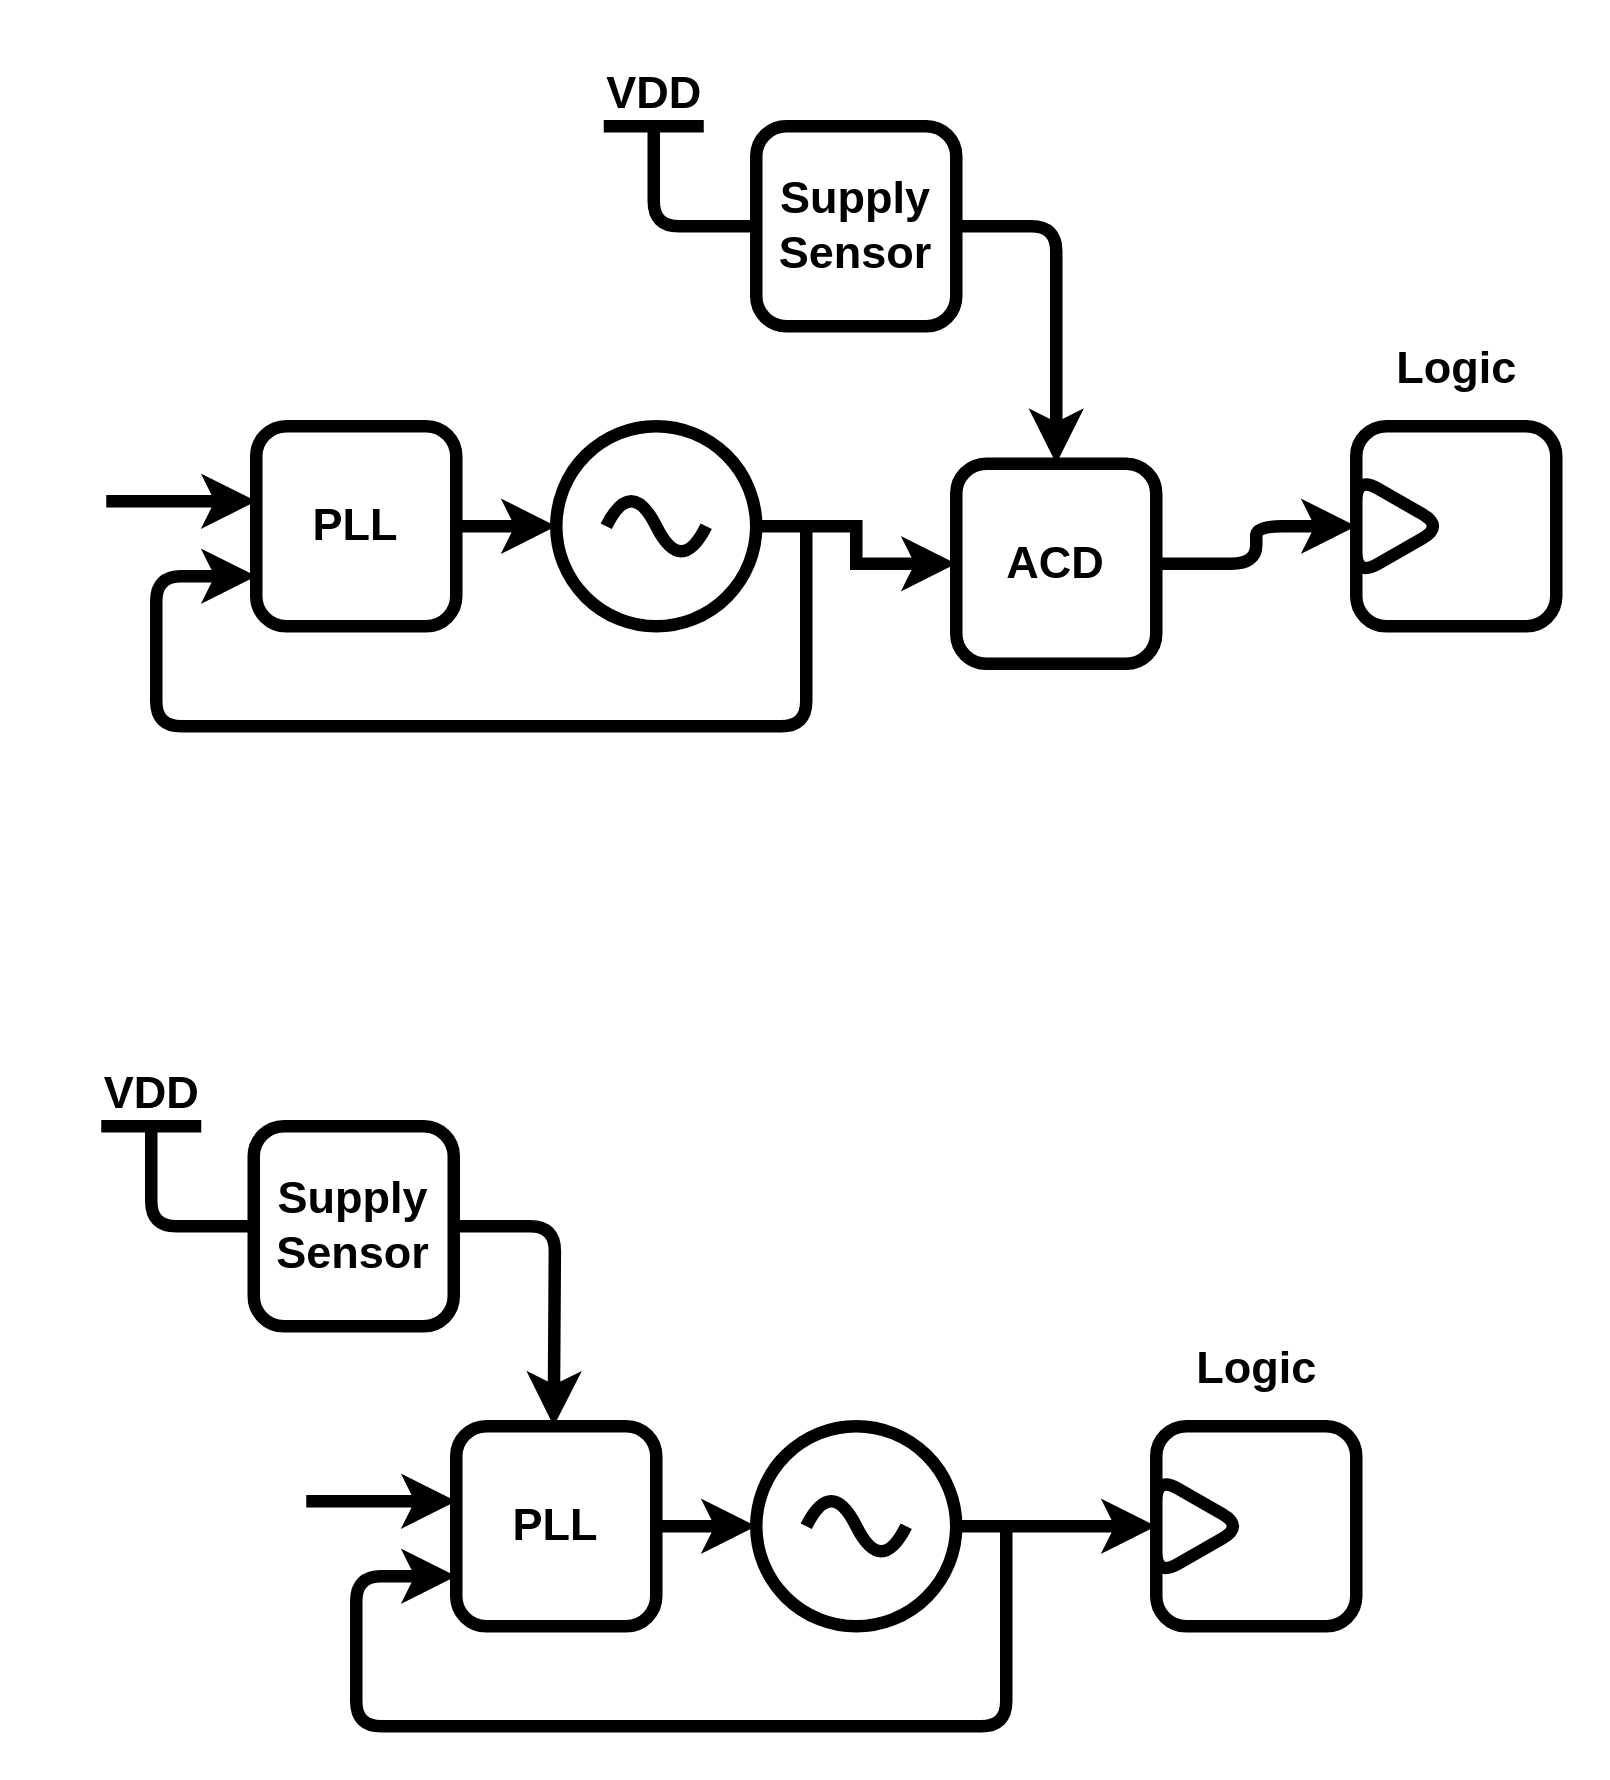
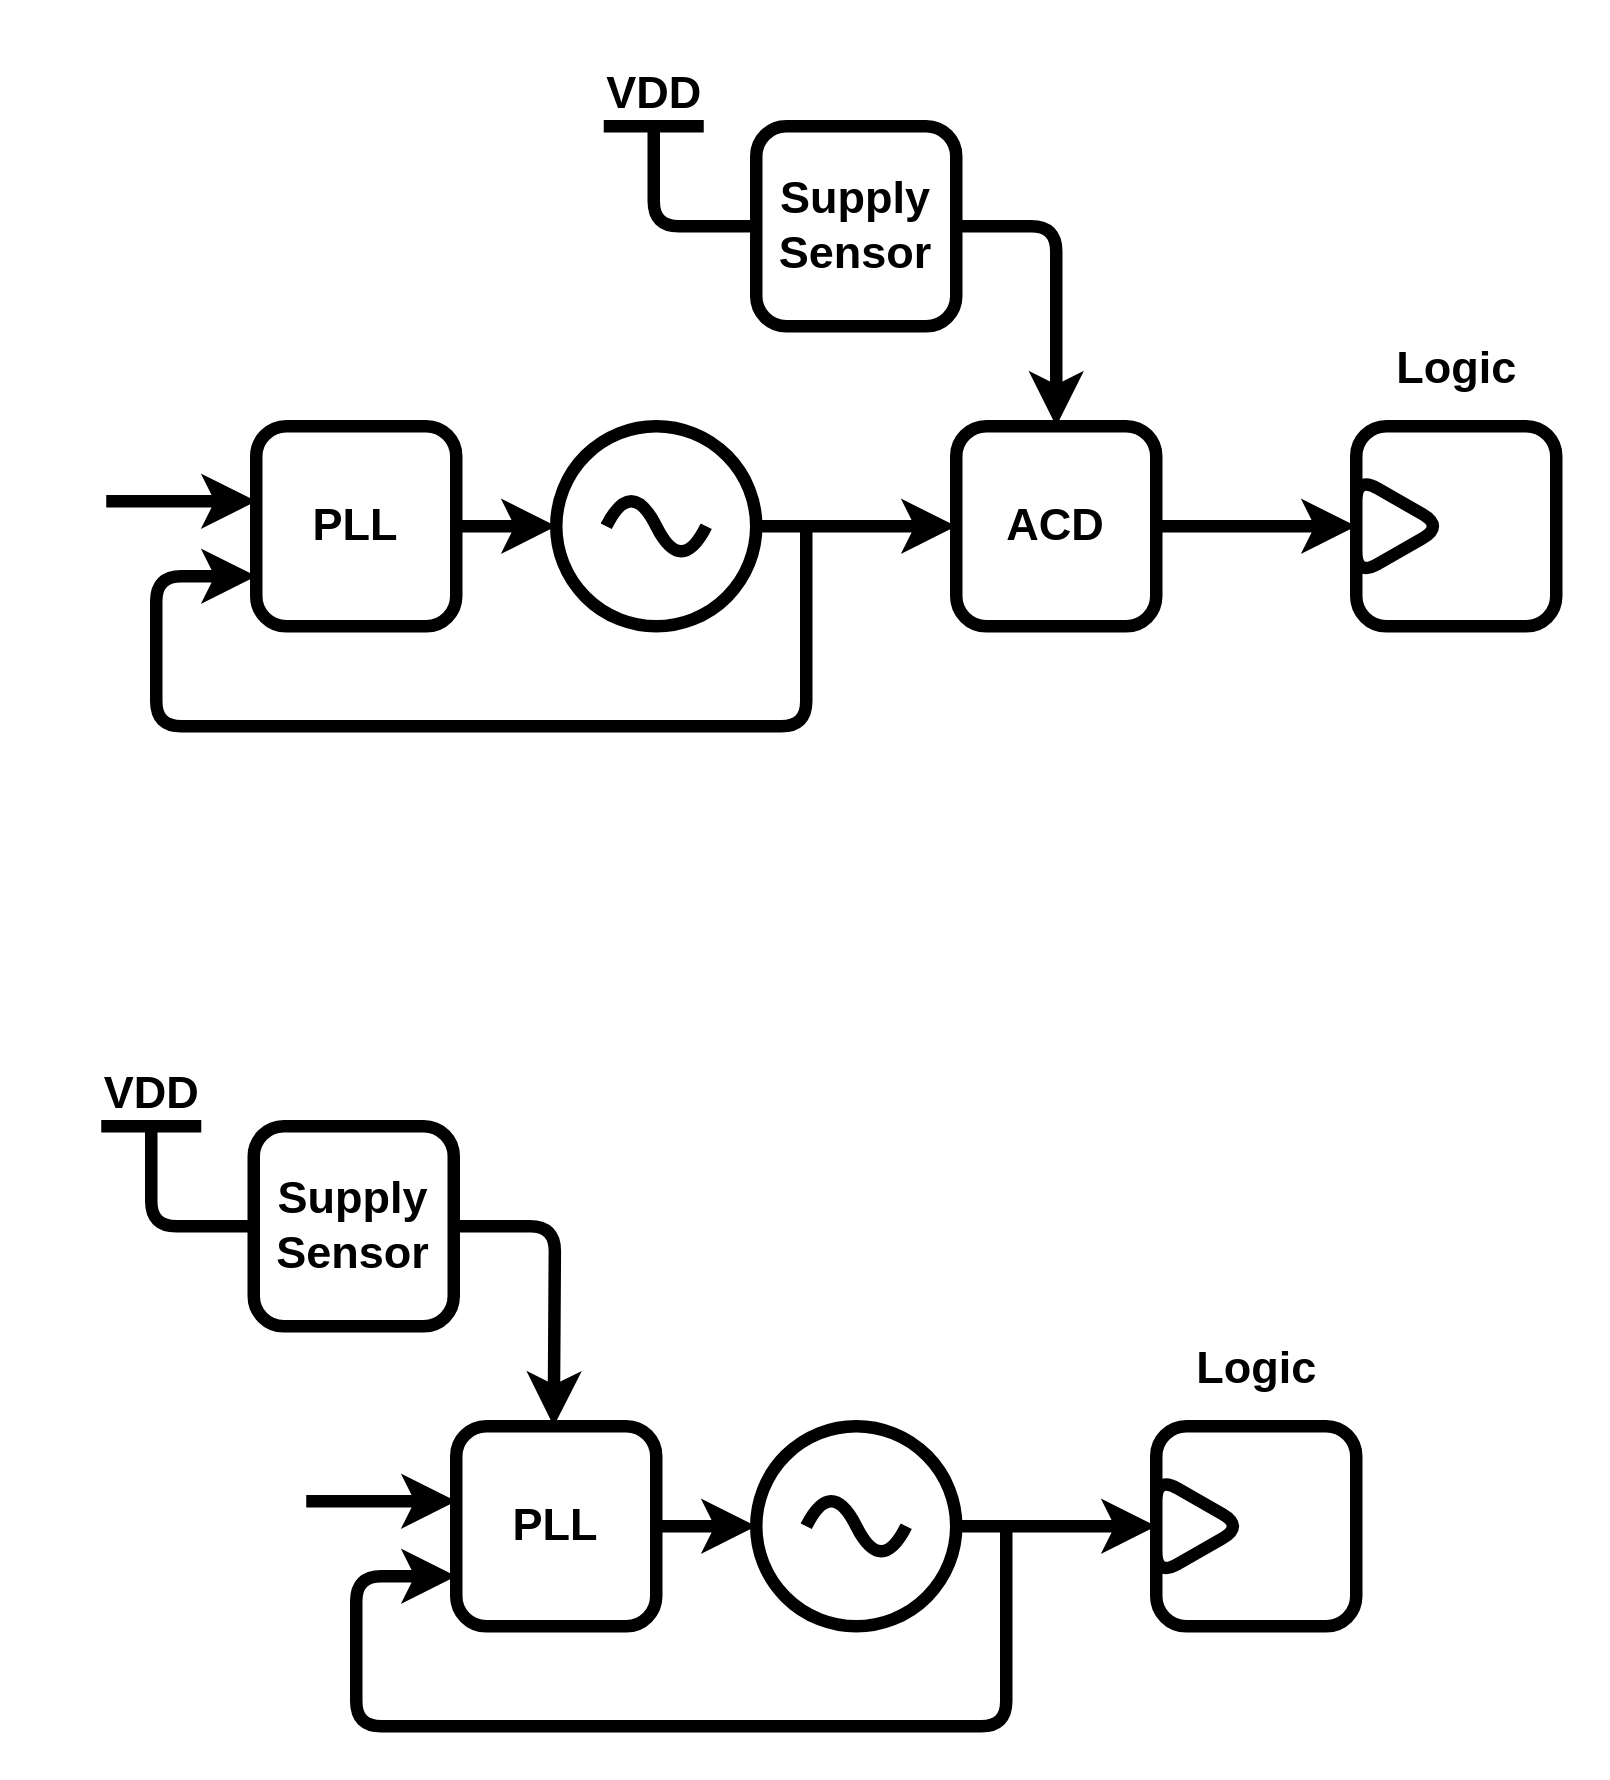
  <mxCell id="0" />
  <mxCell id="1" parent="0" />
  <mxCell id="2" style="edgeStyle=orthogonalEdgeStyle;rounded=1;orthogonalLoop=1;jettySize=auto;html=1;exitX=1;exitY=0.5;exitDx=0;exitDy=0;entryX=0.5;entryY=0;entryDx=0;entryDy=0;strokeWidth=5;fontSize=18;" parent="1" source="4" target="12" edge="1"><mxGeometry relative="1" as="geometry" /></mxCell>
  <mxCell id="3" style="edgeStyle=orthogonalEdgeStyle;rounded=1;orthogonalLoop=1;jettySize=auto;html=1;exitX=0;exitY=0.5;exitDx=0;exitDy=0;endArrow=none;endFill=0;strokeWidth=5;fontSize=18;" parent="1" edge="1"><mxGeometry relative="1" as="geometry"><mxPoint x="261" y="50" as="targetPoint" /><mxPoint x="321" y="90" as="sourcePoint" /><Array as="points"><mxPoint x="261" y="90" /></Array></mxGeometry></mxCell>
  <mxCell id="4" value="Supply&lt;br style=&quot;font-size: 18px;&quot;&gt;Sensor" style="rounded=1;whiteSpace=wrap;html=1;strokeWidth=5;fontSize=18;fontStyle=1" parent="1" vertex="1"><mxGeometry x="302" y="50" width="80" height="80" as="geometry" /></mxCell>
  <mxCell id="5" value="&lt;b&gt;VDD&lt;/b&gt;" style="text;html=1;fontSize=18;align=center;" parent="1" vertex="1"><mxGeometry x="221" y="20" width="80" height="40" as="geometry" /></mxCell>
  <mxCell id="6" value="" style="endArrow=none;html=1;fontSize=18;strokeWidth=5;" parent="1" edge="1"><mxGeometry width="50" height="50" relative="1" as="geometry"><mxPoint x="241" y="50" as="sourcePoint" /><mxPoint x="281" y="50" as="targetPoint" /></mxGeometry></mxCell>
  <mxCell id="7" style="edgeStyle=orthogonalEdgeStyle;rounded=0;orthogonalLoop=1;jettySize=auto;html=1;exitX=1;exitY=0.5;exitDx=0;exitDy=0;strokeWidth=5;fontSize=18;" parent="1" source="8" target="12" edge="1"><mxGeometry relative="1" as="geometry" /></mxCell>
  <mxCell id="8" value="" style="ellipse;whiteSpace=wrap;html=1;aspect=fixed;rounded=1;strokeWidth=5;fontSize=18;align=center;" parent="1" vertex="1"><mxGeometry x="222" y="170" width="80" height="80" as="geometry" /></mxCell>
  <mxCell id="9" style="edgeStyle=orthogonalEdgeStyle;rounded=0;orthogonalLoop=1;jettySize=auto;html=1;exitX=1;exitY=0.5;exitDx=0;exitDy=0;entryX=0;entryY=0.5;entryDx=0;entryDy=0;strokeWidth=5;fontSize=18;" parent="1" source="10" target="8" edge="1"><mxGeometry relative="1" as="geometry" /></mxCell>
  <mxCell id="10" value="PLL" style="rounded=1;whiteSpace=wrap;html=1;strokeWidth=5;fontSize=18;fontStyle=1" parent="1" vertex="1"><mxGeometry x="102" y="170" width="80" height="80" as="geometry" /></mxCell>
  <mxCell id="11" style="edgeStyle=orthogonalEdgeStyle;rounded=1;orthogonalLoop=1;jettySize=auto;html=1;exitX=1;exitY=0.5;exitDx=0;exitDy=0;strokeWidth=5;fontSize=18;" parent="1" source="12" target="17" edge="1"><mxGeometry relative="1" as="geometry" /></mxCell>
- <mxCell id="12" value="ACD" style="rounded=1;whiteSpace=wrap;html=1;strokeWidth=5;fontSize=18;fontStyle=1" parent="1" vertex="1"><mxGeometry x="382" y="185" width="80" height="80" as="geometry" /></mxCell>
+ <mxCell id="12" value="ACD" style="rounded=1;whiteSpace=wrap;html=1;strokeWidth=5;fontSize=18;fontStyle=1" parent="1" vertex="1"><mxGeometry x="382" y="170" width="80" height="80" as="geometry" /></mxCell>
  <mxCell id="13" style="edgeStyle=orthogonalEdgeStyle;rounded=0;orthogonalLoop=1;jettySize=auto;html=1;entryX=0;entryY=0.5;entryDx=0;entryDy=0;strokeWidth=5;fontSize=18;" parent="1" edge="1"><mxGeometry relative="1" as="geometry"><mxPoint x="42" y="200" as="sourcePoint" /><mxPoint x="102" y="200" as="targetPoint" /></mxGeometry></mxCell>
  <mxCell id="14" value="&lt;b&gt;Logic&lt;/b&gt;" style="text;html=1;fontSize=18;align=center;" parent="1" vertex="1"><mxGeometry x="542" y="130" width="80" height="40" as="geometry" /></mxCell>
  <mxCell id="15" style="edgeStyle=orthogonalEdgeStyle;rounded=1;orthogonalLoop=1;jettySize=auto;html=1;entryX=0;entryY=0.75;entryDx=0;entryDy=0;strokeWidth=5;fontSize=18;" parent="1" target="10" edge="1"><mxGeometry relative="1" as="geometry"><mxPoint x="322" y="210" as="sourcePoint" /><mxPoint x="232" y="410" as="targetPoint" /><Array as="points"><mxPoint x="322" y="290" /><mxPoint x="62" y="290" /><mxPoint x="62" y="230" /></Array></mxGeometry></mxCell>
  <mxCell id="16" value="" style="rounded=1;whiteSpace=wrap;html=1;strokeWidth=5;fontSize=18;fontStyle=1" parent="1" vertex="1"><mxGeometry x="542" y="170" width="80" height="80" as="geometry" /></mxCell>
  <mxCell id="17" value="" style="triangle;whiteSpace=wrap;html=1;rounded=1;strokeWidth=5;fontSize=18;align=center;" parent="1" vertex="1"><mxGeometry x="542" y="190" width="35" height="40" as="geometry" /></mxCell>
  <mxCell id="18" value="" style="curved=1;endArrow=none;html=1;strokeWidth=5;fontSize=18;endFill=0;" parent="1" edge="1"><mxGeometry width="50" height="50" relative="1" as="geometry"><mxPoint x="242" y="210" as="sourcePoint" /><mxPoint x="282" y="210" as="targetPoint" /><Array as="points"><mxPoint x="252" y="190" /><mxPoint x="272" y="230" /></Array></mxGeometry></mxCell>
  <mxCell id="19" style="edgeStyle=orthogonalEdgeStyle;rounded=1;orthogonalLoop=1;jettySize=auto;html=1;exitX=1;exitY=0.5;exitDx=0;exitDy=0;entryX=0.5;entryY=0;entryDx=0;entryDy=0;strokeWidth=5;fontSize=18;" parent="1" source="21" edge="1"><mxGeometry relative="1" as="geometry"><mxPoint x="221" y="570" as="targetPoint" /></mxGeometry></mxCell>
  <mxCell id="20" style="edgeStyle=orthogonalEdgeStyle;rounded=1;orthogonalLoop=1;jettySize=auto;html=1;exitX=0;exitY=0.5;exitDx=0;exitDy=0;endArrow=none;endFill=0;strokeWidth=5;fontSize=18;" parent="1" edge="1"><mxGeometry relative="1" as="geometry"><mxPoint x="60" y="450" as="targetPoint" /><mxPoint x="120" y="490" as="sourcePoint" /><Array as="points"><mxPoint x="60" y="490" /></Array></mxGeometry></mxCell>
  <mxCell id="21" value="Supply&lt;br style=&quot;font-size: 18px;&quot;&gt;Sensor" style="rounded=1;whiteSpace=wrap;html=1;strokeWidth=5;fontSize=18;fontStyle=1" parent="1" vertex="1"><mxGeometry x="101" y="450" width="80" height="80" as="geometry" /></mxCell>
  <mxCell id="22" value="&lt;b&gt;VDD&lt;/b&gt;" style="text;html=1;fontSize=18;align=center;" parent="1" vertex="1"><mxGeometry x="20" y="420" width="80" height="40" as="geometry" /></mxCell>
  <mxCell id="23" value="" style="endArrow=none;html=1;fontSize=18;strokeWidth=5;" parent="1" edge="1"><mxGeometry width="50" height="50" relative="1" as="geometry"><mxPoint x="40" y="450" as="sourcePoint" /><mxPoint x="80" y="450" as="targetPoint" /></mxGeometry></mxCell>
  <mxCell id="24" style="edgeStyle=orthogonalEdgeStyle;rounded=0;orthogonalLoop=1;jettySize=auto;html=1;exitX=1;exitY=0.5;exitDx=0;exitDy=0;strokeWidth=5;fontSize=18;" parent="1" source="25" edge="1"><mxGeometry relative="1" as="geometry"><mxPoint x="462" y="610" as="targetPoint" /></mxGeometry></mxCell>
  <mxCell id="25" value="" style="ellipse;whiteSpace=wrap;html=1;aspect=fixed;rounded=1;strokeWidth=5;fontSize=18;align=center;" parent="1" vertex="1"><mxGeometry x="302" y="570" width="80" height="80" as="geometry" /></mxCell>
  <mxCell id="26" style="edgeStyle=orthogonalEdgeStyle;rounded=0;orthogonalLoop=1;jettySize=auto;html=1;exitX=1;exitY=0.5;exitDx=0;exitDy=0;entryX=0;entryY=0.5;entryDx=0;entryDy=0;strokeWidth=5;fontSize=18;" parent="1" source="27" target="25" edge="1"><mxGeometry relative="1" as="geometry" /></mxCell>
  <mxCell id="27" value="PLL" style="rounded=1;whiteSpace=wrap;html=1;strokeWidth=5;fontSize=18;fontStyle=1" parent="1" vertex="1"><mxGeometry x="182" y="570" width="80" height="80" as="geometry" /></mxCell>
  <mxCell id="28" style="edgeStyle=orthogonalEdgeStyle;rounded=0;orthogonalLoop=1;jettySize=auto;html=1;entryX=0;entryY=0.5;entryDx=0;entryDy=0;strokeWidth=5;fontSize=18;" parent="1" edge="1"><mxGeometry relative="1" as="geometry"><mxPoint x="122" y="600" as="sourcePoint" /><mxPoint x="182" y="600" as="targetPoint" /></mxGeometry></mxCell>
  <mxCell id="29" value="&lt;b&gt;Logic&lt;/b&gt;" style="text;html=1;fontSize=18;align=center;" parent="1" vertex="1"><mxGeometry x="462" y="530" width="80" height="40" as="geometry" /></mxCell>
  <mxCell id="30" style="edgeStyle=orthogonalEdgeStyle;rounded=1;orthogonalLoop=1;jettySize=auto;html=1;entryX=0;entryY=0.75;entryDx=0;entryDy=0;strokeWidth=5;fontSize=18;" parent="1" target="27" edge="1"><mxGeometry relative="1" as="geometry"><mxPoint x="402" y="610" as="sourcePoint" /><mxPoint x="312" y="810" as="targetPoint" /><Array as="points"><mxPoint x="402" y="690" /><mxPoint x="142" y="690" /><mxPoint x="142" y="630" /></Array></mxGeometry></mxCell>
  <mxCell id="31" value="" style="rounded=1;whiteSpace=wrap;html=1;strokeWidth=5;fontSize=18;fontStyle=1" parent="1" vertex="1"><mxGeometry x="462" y="570" width="80" height="80" as="geometry" /></mxCell>
  <mxCell id="32" value="" style="triangle;whiteSpace=wrap;html=1;rounded=1;strokeWidth=5;fontSize=18;align=center;" parent="1" vertex="1"><mxGeometry x="462" y="590" width="35" height="40" as="geometry" /></mxCell>
  <mxCell id="33" value="" style="curved=1;endArrow=none;html=1;strokeWidth=5;fontSize=18;endFill=0;" parent="1" edge="1"><mxGeometry width="50" height="50" relative="1" as="geometry"><mxPoint x="322" y="610" as="sourcePoint" /><mxPoint x="362" y="610" as="targetPoint" /><Array as="points"><mxPoint x="332" y="590" /><mxPoint x="352" y="630" /></Array></mxGeometry></mxCell>
